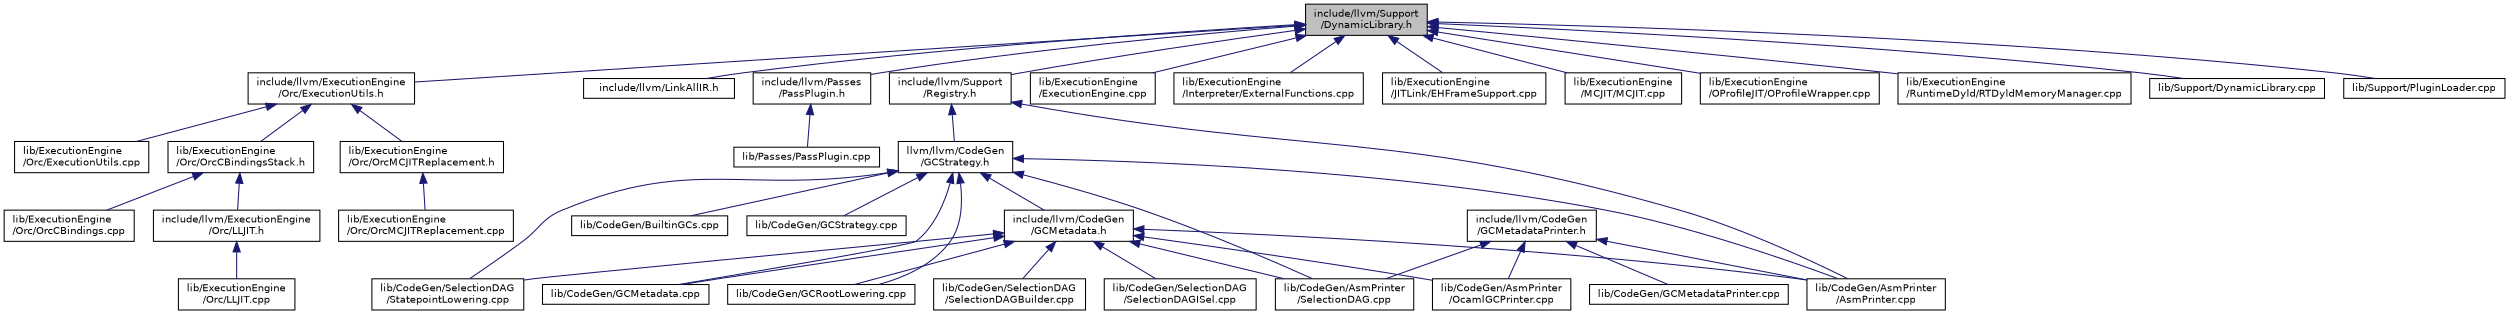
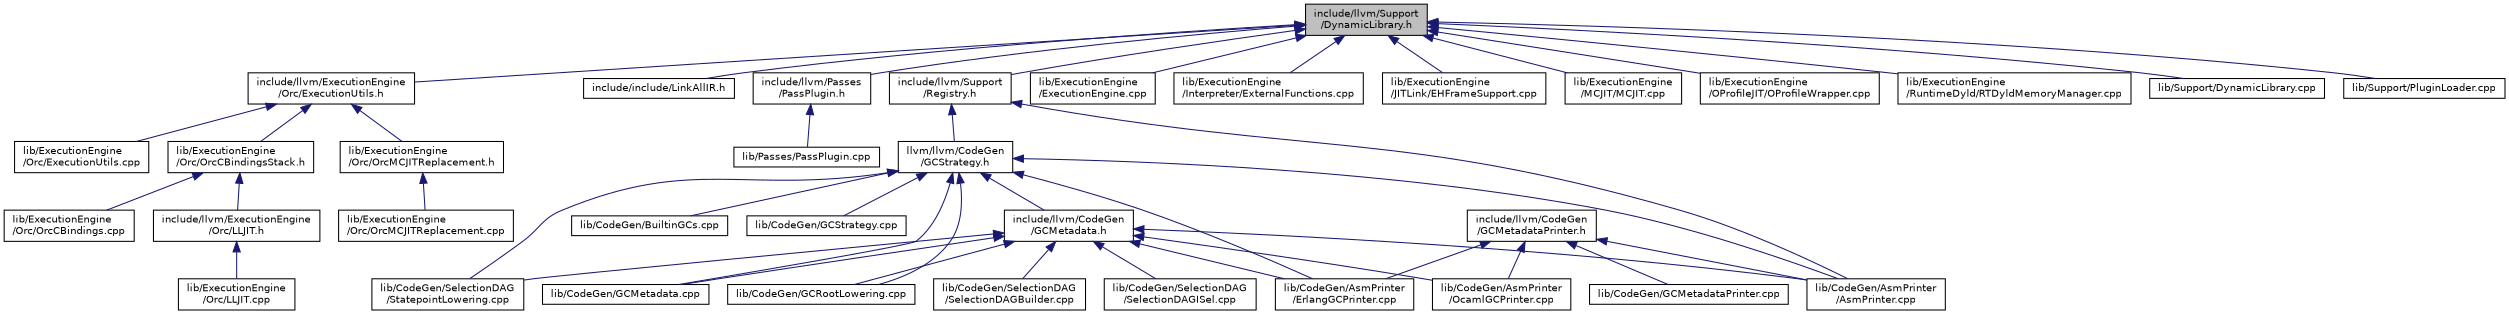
  digraph {
    node [color=black fontname=Helvetica fontsize=10 shape=box]
    edge [color=midnightblue dir=back fontname=Helvetica fontsize=10 labelfontname=Helvetica labelfontsize=10 style=solid]
    n1 [fillcolor=grey75 fontcolor=black height=0.2 label="include/llvm/Support\l/DynamicLibrary.h" style=filled width=0.4]
    n2 [height=0.2 label="include/llvm/ExecutionEngine\l/Orc/ExecutionUtils.h" width=0.4]
-   n3 [height=0.2 label="include/llvm/LinkAllIR.h" width=0.4]
+   n3 [height=0.2 label="include/include/LinkAllIR.h" width=0.4]
    n4 [height=0.2 label="include/llvm/Passes\l/PassPlugin.h" width=0.4]
    n5 [height=0.2 label="include/llvm/Support\l/Registry.h" width=0.4]
    n6 [height=0.2 label="lib/ExecutionEngine\l/ExecutionEngine.cpp" width=0.4]
    n7 [height=0.2 label="lib/ExecutionEngine\l/Interpreter/ExternalFunctions.cpp" width=0.4]
    n8 [height=0.2 label="lib/ExecutionEngine\l/JITLink/EHFrameSupport.cpp" width=0.4]
    n9 [height=0.2 label="lib/ExecutionEngine\l/MCJIT/MCJIT.cpp" width=0.4]
    n10 [height=0.2 label="lib/ExecutionEngine\l/OProfileJIT/OProfileWrapper.cpp" width=0.4]
    n11 [height=0.2 label="lib/ExecutionEngine\l/RuntimeDyld/RTDyldMemoryManager.cpp" width=0.4]
    n12 [height=0.2 label="lib/Support/DynamicLibrary.cpp" width=0.4]
    n13 [height=0.2 label="lib/Support/PluginLoader.cpp" width=0.4]
    n14 [height=0.2 label="lib/ExecutionEngine\l/Orc/ExecutionUtils.cpp" width=0.4]
    n15 [height=0.2 label="lib/ExecutionEngine\l/Orc/OrcCBindingsStack.h" width=0.4]
    n16 [height=0.2 label="lib/ExecutionEngine\l/Orc/OrcMCJITReplacement.h" width=0.4]
    n17 [height=0.2 label="lib/Passes/PassPlugin.cpp" width=0.4]
    n18 [height=0.2 label="llvm/llvm/CodeGen\l/GCStrategy.h" width=0.4]
    n19 [height=0.2 label="lib/CodeGen/AsmPrinter\l/AsmPrinter.cpp" width=0.4]
    n20 [height=0.2 label="include/llvm/ExecutionEngine\l/Orc/LLJIT.h" width=0.4]
    n21 [height=0.2 label="lib/ExecutionEngine\l/Orc/LLJIT.cpp" width=0.4]
    n22 [height=0.2 label="lib/ExecutionEngine\l/Orc/OrcCBindings.cpp" width=0.4]
    n23 [height=0.2 label="lib/ExecutionEngine\l/Orc/OrcMCJITReplacement.cpp" width=0.4]
    n24 [height=0.2 label="include/llvm/CodeGen\l/GCMetadataPrinter.h" width=0.4]
-   n25 [height=0.2 label="lib/CodeGen/AsmPrinter\l/SelectionDAG.cpp" width=0.4]
+   n25 [height=0.2 label="lib/CodeGen/AsmPrinter\l/ErlangGCPrinter.cpp" width=0.4]
    n26 [height=0.2 label="lib/CodeGen/AsmPrinter\l/OcamlGCPrinter.cpp" width=0.4]
    n27 [height=0.2 label="lib/CodeGen/GCMetadataPrinter.cpp" width=0.4]
    n28 [height=0.2 label="include/llvm/CodeGen\l/GCMetadata.h" width=0.4]
    n29 [height=0.2 label="lib/CodeGen/GCMetadata.cpp" width=0.4]
    n30 [height=0.2 label="lib/CodeGen/GCRootLowering.cpp" width=0.4]
    n31 [height=0.2 label="lib/CodeGen/SelectionDAG\l/StatepointLowering.cpp" width=0.4]
    n32 [height=0.2 label="lib/CodeGen/BuiltinGCs.cpp" width=0.4]
    n33 [height=0.2 label="lib/CodeGen/GCStrategy.cpp" width=0.4]
    n34 [height=0.2 label="lib/CodeGen/SelectionDAG\l/SelectionDAGBuilder.cpp" width=0.4]
    n35 [height=0.2 label="lib/CodeGen/SelectionDAG\l/SelectionDAGISel.cpp" width=0.4]
    n1 -> n2
    n1 -> n3
    n1 -> n4
    n1 -> n5
    n1 -> n6
    n1 -> n7
    n1 -> n8
    n1 -> n9
    n1 -> n10
    n1 -> n11
    n1 -> n12
    n1 -> n13
    n2 -> n14
    n2 -> n15
    n2 -> n16
    n4 -> n17
    n5 -> n18
    n5 -> n19
    n15 -> n20
    n15 -> n22
    n16 -> n23
    n18 -> n19
    n18 -> n25
    n18 -> n28
    n18 -> n29
    n18 -> n30
    n18 -> n31
    n18 -> n32
    n18 -> n33
    n20 -> n21
    n24 -> n19
    n24 -> n25
    n24 -> n26
    n24 -> n27
    n28 -> n19
    n28 -> n25
    n28 -> n26
    n28 -> n29
    n28 -> n30
    n28 -> n31
    n28 -> n34
    n28 -> n35
  }
